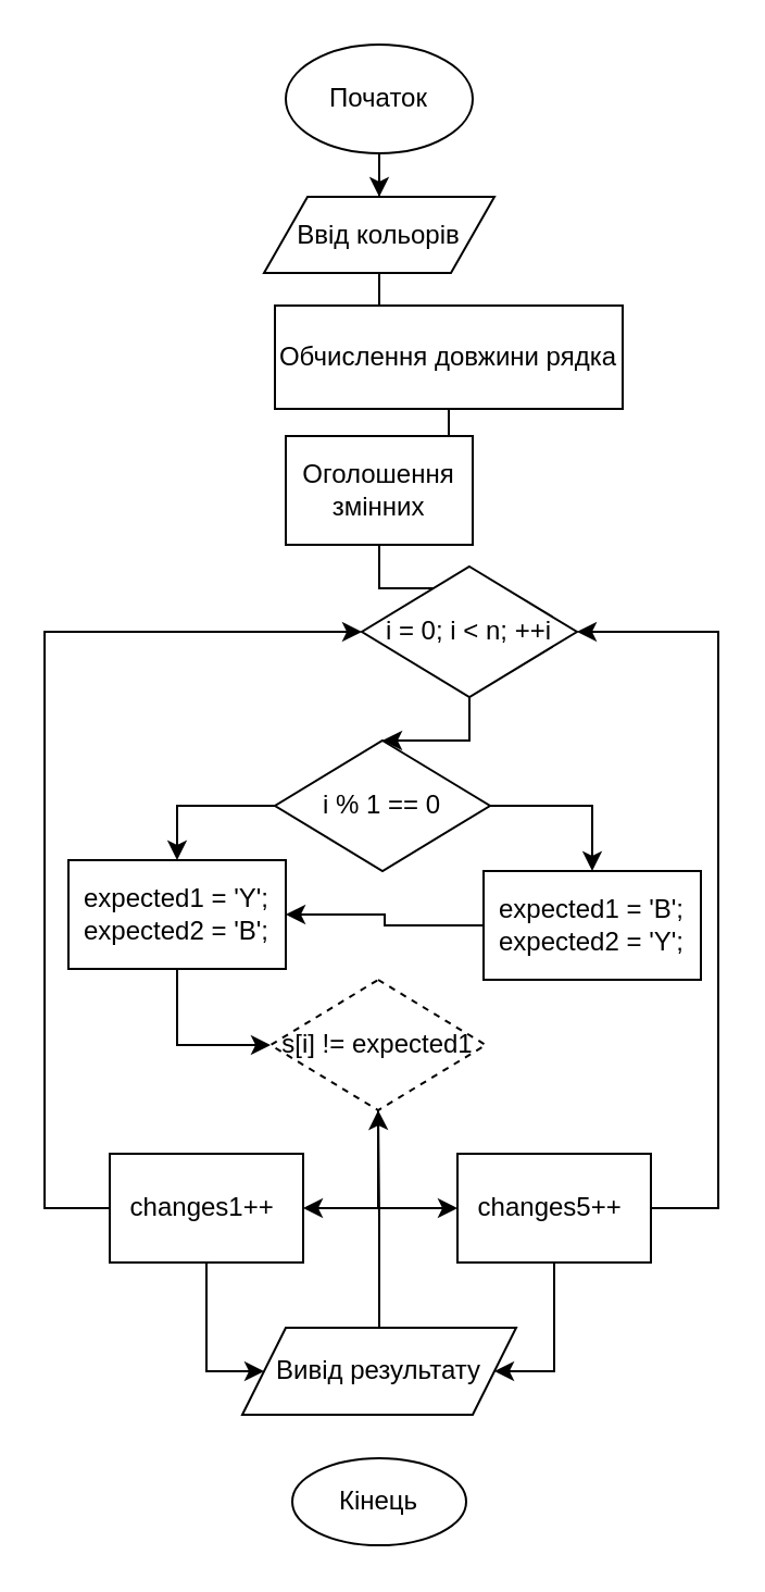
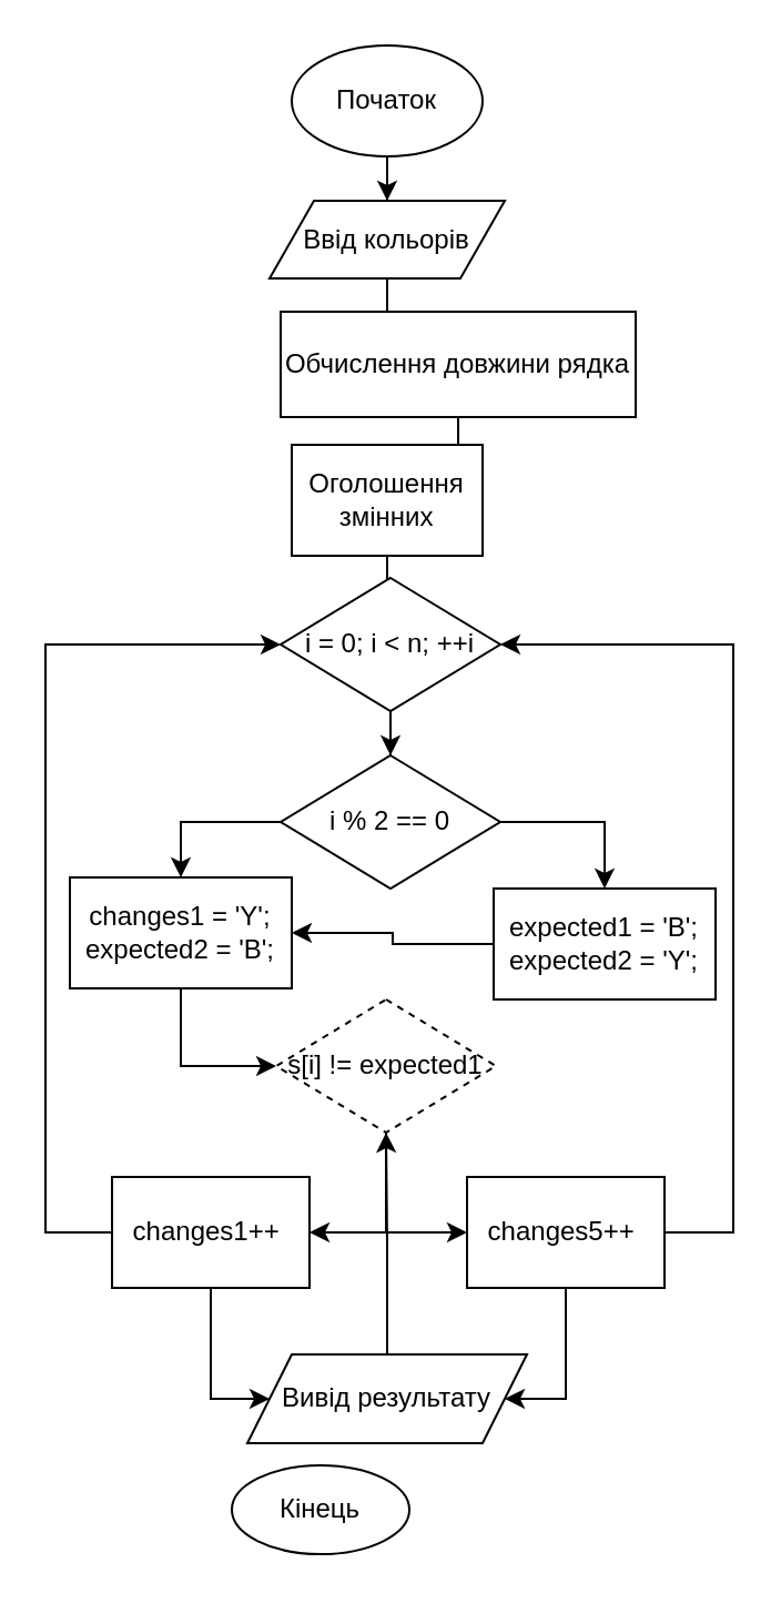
  <mxCell id="0" />
  <mxCell id="1" parent="0" />
  <mxCell id="2" value="" style="edgeStyle=orthogonalEdgeStyle;rounded=0;orthogonalLoop=1;jettySize=auto;html=1;" edge="1" parent="1" source="3" target="5"><mxGeometry relative="1" as="geometry" /></mxCell>
  <mxCell id="3" value="Початок" style="ellipse;whiteSpace=wrap;html=1;" vertex="1" parent="1"><mxGeometry x="131" y="20" width="86" height="50" as="geometry" /></mxCell>
  <mxCell id="4" value="" style="edgeStyle=orthogonalEdgeStyle;rounded=0;orthogonalLoop=1;jettySize=auto;html=1;" edge="1" parent="1" source="5" target="7"><mxGeometry relative="1" as="geometry" /></mxCell>
  <mxCell id="5" value="Ввід кольорів" style="shape=parallelogram;perimeter=parallelogramPerimeter;whiteSpace=wrap;html=1;fixedSize=1;" vertex="1" parent="1"><mxGeometry x="121" y="90" width="106" height="35" as="geometry" /></mxCell>
  <mxCell id="6" value="" style="edgeStyle=orthogonalEdgeStyle;rounded=0;orthogonalLoop=1;jettySize=auto;html=1;" edge="1" parent="1" source="7" target="9"><mxGeometry relative="1" as="geometry" /></mxCell>
  <mxCell id="7" value="Обчислення довжини рядка" style="whiteSpace=wrap;html=1;" vertex="1" parent="1"><mxGeometry x="126" y="140" width="160" height="47.5" as="geometry" /></mxCell>
  <mxCell id="8" value="" style="edgeStyle=orthogonalEdgeStyle;rounded=0;orthogonalLoop=1;jettySize=auto;html=1;" edge="1" parent="1" source="9" target="11"><mxGeometry relative="1" as="geometry" /></mxCell>
  <mxCell id="9" value="Оголошення змінних" style="whiteSpace=wrap;html=1;" vertex="1" parent="1"><mxGeometry x="131" y="200" width="86" height="50" as="geometry" /></mxCell>
  <mxCell id="10" value="" style="edgeStyle=orthogonalEdgeStyle;rounded=0;orthogonalLoop=1;jettySize=auto;html=1;" edge="1" parent="1" source="11" target="14"><mxGeometry relative="1" as="geometry" /></mxCell>
- <mxCell id="11" value="i = 0; i &amp;lt; n; ++i" style="rhombus;whiteSpace=wrap;html=1;" vertex="1" parent="1"><mxGeometry x="166" y="260" width="99" height="60" as="geometry" /></mxCell>
+ <mxCell id="11" value="i = 0; i &amp;lt; n; ++i" style="rhombus;whiteSpace=wrap;html=1;" vertex="1" parent="1"><mxGeometry x="126" y="260" width="99" height="60" as="geometry" /></mxCell>
  <mxCell id="12" value="" style="edgeStyle=orthogonalEdgeStyle;rounded=0;orthogonalLoop=1;jettySize=auto;html=1;" edge="1" parent="1" source="14" target="16"><mxGeometry relative="1" as="geometry"><Array as="points"><mxPoint x="272" y="370" /></Array></mxGeometry></mxCell>
  <mxCell id="13" value="" style="edgeStyle=orthogonalEdgeStyle;rounded=0;orthogonalLoop=1;jettySize=auto;html=1;" edge="1" parent="1" source="14" target="18"><mxGeometry relative="1" as="geometry"><Array as="points"><mxPoint x="81" y="370" /></Array></mxGeometry></mxCell>
- <mxCell id="14" value="i % 1 == 0" style="rhombus;whiteSpace=wrap;html=1;" vertex="1" parent="1"><mxGeometry x="126" y="340" width="99" height="60" as="geometry" /></mxCell>
+ <mxCell id="14" value="i % 2 == 0" style="rhombus;whiteSpace=wrap;html=1;" vertex="1" parent="1"><mxGeometry x="126" y="340" width="99" height="60" as="geometry" /></mxCell>
  <mxCell id="15" style="edgeStyle=orthogonalEdgeStyle;rounded=0;orthogonalLoop=1;jettySize=auto;html=1;" edge="1" parent="1" source="16" target="18"><mxGeometry relative="1" as="geometry" /></mxCell>
  <mxCell id="16" value="expected1 = &lt;span class=&quot;hljs-string&quot;&gt;'B'&lt;/span&gt;; expected2 = &lt;span class=&quot;hljs-string&quot;&gt;'Y'&lt;/span&gt;;" style="whiteSpace=wrap;html=1;" vertex="1" parent="1"><mxGeometry x="222" y="400" width="100" height="50" as="geometry" /></mxCell>
  <mxCell id="17" style="edgeStyle=orthogonalEdgeStyle;rounded=0;orthogonalLoop=1;jettySize=auto;html=1;entryX=0;entryY=0.5;entryDx=0;entryDy=0;" edge="1" parent="1" source="18" target="21"><mxGeometry relative="1" as="geometry" /></mxCell>
- <mxCell id="18" value="expected1 = &lt;span class=&quot;hljs-string&quot;&gt;'Y'&lt;/span&gt;; expected2 = &lt;span class=&quot;hljs-string&quot;&gt;'B'&lt;/span&gt;;" style="whiteSpace=wrap;html=1;" vertex="1" parent="1"><mxGeometry x="31" y="395" width="100" height="50" as="geometry" /></mxCell>
+ <mxCell id="18" value="changes1 = &lt;span class=&quot;hljs-string&quot;&gt;'Y'&lt;/span&gt;; expected2 = &lt;span class=&quot;hljs-string&quot;&gt;'B'&lt;/span&gt;;" style="whiteSpace=wrap;html=1;" vertex="1" parent="1"><mxGeometry x="31" y="395" width="100" height="50" as="geometry" /></mxCell>
  <mxCell id="19" style="edgeStyle=orthogonalEdgeStyle;rounded=0;orthogonalLoop=1;jettySize=auto;html=1;entryX=1;entryY=0.5;entryDx=0;entryDy=0;" edge="1" parent="1" source="21" target="24"><mxGeometry relative="1" as="geometry"><Array as="points"><mxPoint x="174" y="555" /></Array></mxGeometry></mxCell>
  <mxCell id="20" style="edgeStyle=orthogonalEdgeStyle;rounded=0;orthogonalLoop=1;jettySize=auto;html=1;entryX=0;entryY=0.5;entryDx=0;entryDy=0;" edge="1" parent="1" source="21" target="27"><mxGeometry relative="1" as="geometry" /></mxCell>
  <mxCell id="21" value="s[i] != expected1" style="rhombus;whiteSpace=wrap;html=1;dashed=1;" vertex="1" parent="1"><mxGeometry x="124" y="450" width="99" height="60" as="geometry" /></mxCell>
  <mxCell id="22" style="edgeStyle=orthogonalEdgeStyle;rounded=0;orthogonalLoop=1;jettySize=auto;html=1;entryX=0;entryY=0.5;entryDx=0;entryDy=0;" edge="1" parent="1" source="24" target="11"><mxGeometry relative="1" as="geometry"><Array as="points"><mxPoint x="20" y="555" /><mxPoint x="20" y="290" /></Array></mxGeometry></mxCell>
  <mxCell id="23" style="edgeStyle=orthogonalEdgeStyle;rounded=0;orthogonalLoop=1;jettySize=auto;html=1;entryX=0;entryY=0.5;entryDx=0;entryDy=0;" edge="1" parent="1" source="24" target="29"><mxGeometry relative="1" as="geometry"><Array as="points"><mxPoint x="95" y="630" /></Array></mxGeometry></mxCell>
  <mxCell id="24" value="changes1++&amp;nbsp;" style="rounded=0;whiteSpace=wrap;html=1;" vertex="1" parent="1"><mxGeometry x="50" y="530" width="89" height="50" as="geometry" /></mxCell>
  <mxCell id="25" style="edgeStyle=orthogonalEdgeStyle;rounded=0;orthogonalLoop=1;jettySize=auto;html=1;entryX=1;entryY=0.5;entryDx=0;entryDy=0;" edge="1" parent="1" source="27" target="11"><mxGeometry relative="1" as="geometry"><Array as="points"><mxPoint x="330" y="555" /><mxPoint x="330" y="290" /></Array></mxGeometry></mxCell>
  <mxCell id="26" style="edgeStyle=orthogonalEdgeStyle;rounded=0;orthogonalLoop=1;jettySize=auto;html=1;entryX=1;entryY=0.5;entryDx=0;entryDy=0;" edge="1" parent="1" source="27" target="29"><mxGeometry relative="1" as="geometry"><Array as="points"><mxPoint x="255" y="630" /></Array></mxGeometry></mxCell>
  <mxCell id="27" value="changes5++&amp;nbsp;" style="rounded=0;whiteSpace=wrap;html=1;" vertex="1" parent="1"><mxGeometry x="210" y="530" width="89" height="50" as="geometry" /></mxCell>
  <mxCell id="28" value="" style="edgeStyle=orthogonalEdgeStyle;rounded=0;orthogonalLoop=1;jettySize=auto;html=1;" edge="1" parent="1" source="29" target="21"><mxGeometry relative="1" as="geometry" /></mxCell>
  <mxCell id="29" value="Вивід результату" style="shape=parallelogram;perimeter=parallelogramPerimeter;whiteSpace=wrap;html=1;fixedSize=1;" vertex="1" parent="1"><mxGeometry x="111" y="610" width="126" height="40" as="geometry" /></mxCell>
- <mxCell id="30" value="Кінець" style="ellipse;whiteSpace=wrap;html=1;" vertex="1" parent="1"><mxGeometry x="134" y="670" width="80" height="40" as="geometry" /></mxCell>
+ <mxCell id="30" value="Кінець" style="ellipse;whiteSpace=wrap;html=1;" vertex="1" parent="1"><mxGeometry x="104" y="660" width="80" height="40" as="geometry" /></mxCell>
